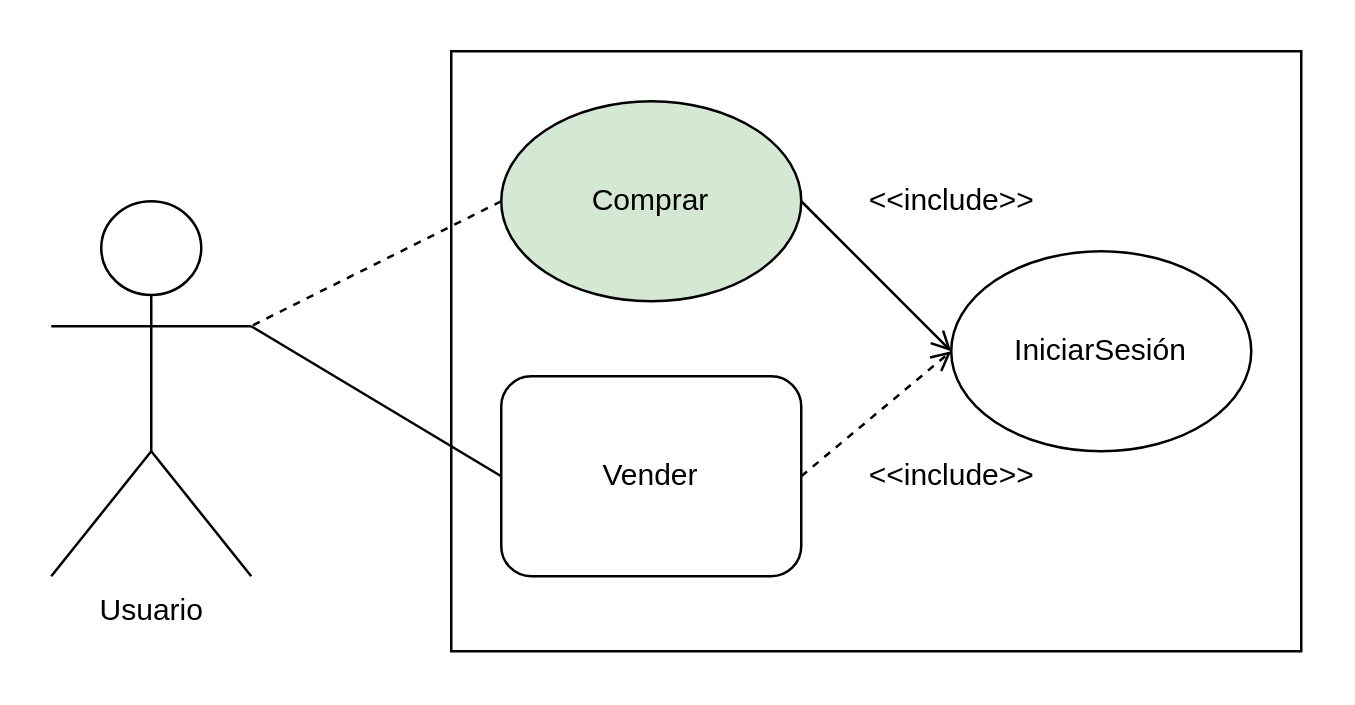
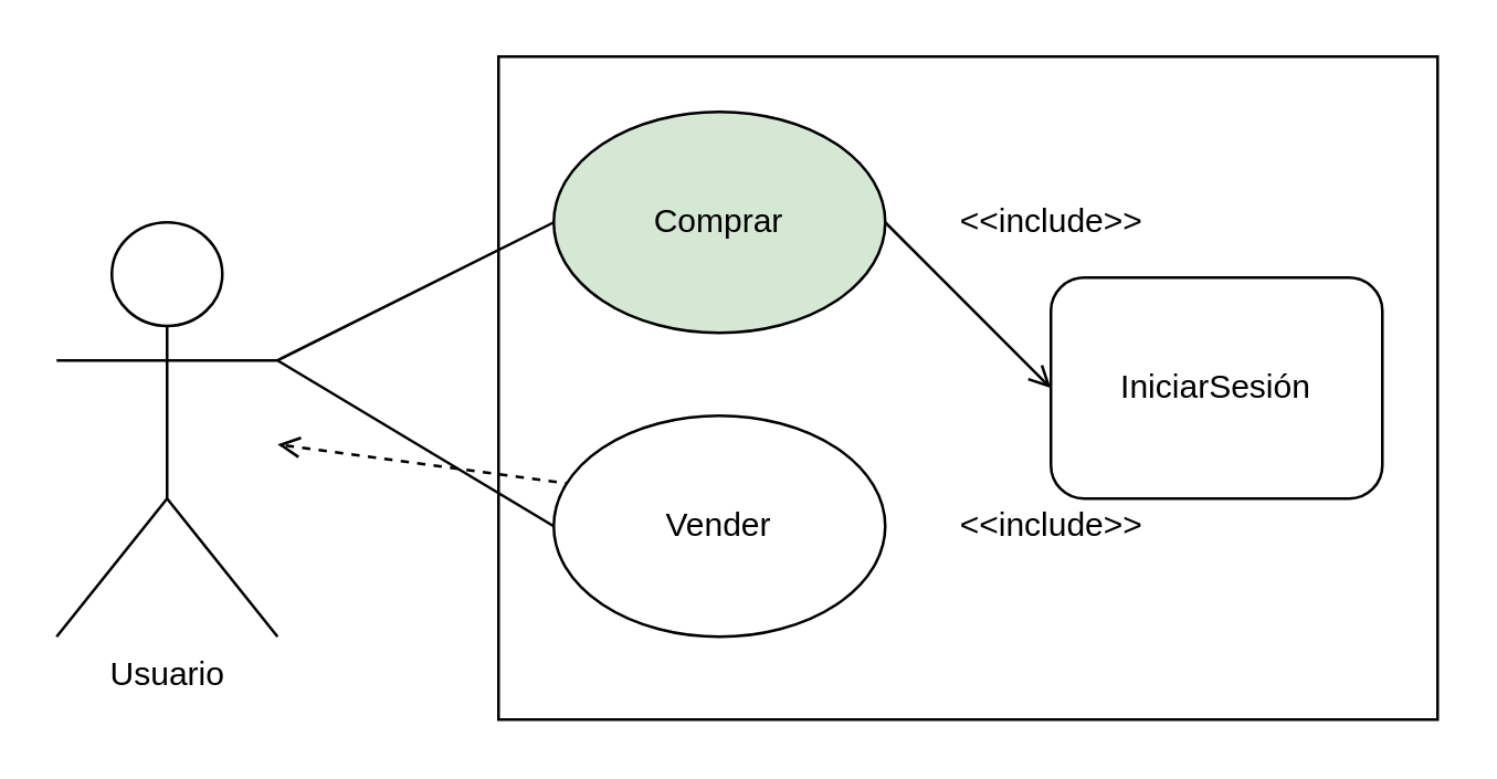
  <mxCell id="0" />
  <mxCell id="1" parent="0" />
  <mxCell id="2" value="Usuario" style="shape=umlActor;verticalLabelPosition=bottom;verticalAlign=top;html=1;outlineConnect=0;" vertex="1" parent="1"><mxGeometry x="20" y="80" width="80" height="150" as="geometry" /></mxCell>
  <mxCell id="3" value="" style="rounded=0;whiteSpace=wrap;html=1;" vertex="1" parent="1"><mxGeometry x="180" y="20" width="340" height="240" as="geometry" /></mxCell>
  <mxCell id="4" style="edgeStyle=none;rounded=0;orthogonalLoop=1;jettySize=auto;html=1;exitX=1;exitY=0.5;exitDx=0;exitDy=0;entryX=0;entryY=0.5;entryDx=0;entryDy=0;dashed=0;endArrow=open;endFill=0;" edge="1" parent="1" source="6" target="10"><mxGeometry relative="1" as="geometry" /></mxCell>
- <mxCell id="5" style="edgeStyle=none;rounded=0;orthogonalLoop=1;jettySize=auto;html=1;exitX=0;exitY=0.5;exitDx=0;exitDy=0;entryX=1;entryY=0.333;entryDx=0;entryDy=0;entryPerimeter=0;endArrow=none;endFill=0;dashed=1;" edge="1" parent="1" source="6" target="2"><mxGeometry relative="1" as="geometry" /></mxCell>
+ <mxCell id="5" style="edgeStyle=none;rounded=0;orthogonalLoop=1;jettySize=auto;html=1;exitX=0;exitY=0.5;exitDx=0;exitDy=0;entryX=1;entryY=0.333;entryDx=0;entryDy=0;entryPerimeter=0;endArrow=none;endFill=0;" edge="1" parent="1" source="6" target="2"><mxGeometry relative="1" as="geometry" /></mxCell>
  <mxCell id="6" value="Comprar" style="ellipse;whiteSpace=wrap;html=1;fillColor=#d5e8d4;" vertex="1" parent="1"><mxGeometry x="200" y="40" width="120" height="80" as="geometry" /></mxCell>
- <mxCell id="7" style="edgeStyle=none;rounded=0;orthogonalLoop=1;jettySize=auto;html=1;exitX=1;exitY=0.5;exitDx=0;exitDy=0;entryX=0;entryY=0.5;entryDx=0;entryDy=0;dashed=1;endArrow=open;endFill=0;" edge="1" parent="1" source="9" target="10"><mxGeometry relative="1" as="geometry" /></mxCell>
+ <mxCell id="7" style="edgeStyle=none;rounded=0;orthogonalLoop=1;jettySize=auto;html=1;exitX=1;exitY=0.5;exitDx=0;exitDy=0;dashed=1;endArrow=open;endFill=0;" edge="1" parent="1" source="9" target="2"><mxGeometry relative="1" as="geometry" /></mxCell>
  <mxCell id="8" style="edgeStyle=none;rounded=0;orthogonalLoop=1;jettySize=auto;html=1;exitX=0;exitY=0.5;exitDx=0;exitDy=0;endArrow=none;endFill=0;" edge="1" parent="1" source="9"><mxGeometry relative="1" as="geometry"><mxPoint x="100" y="130" as="targetPoint" /></mxGeometry></mxCell>
- <mxCell id="9" value="Vender" style="whiteSpace=wrap;html=1;rounded=1;" vertex="1" parent="1"><mxGeometry x="200" y="150" width="120" height="80" as="geometry" /></mxCell>
- <mxCell id="10" value="IniciarSesión" style="ellipse;whiteSpace=wrap;html=1;" vertex="1" parent="1"><mxGeometry x="380" y="100" width="120" height="80" as="geometry" /></mxCell>
+ <mxCell id="9" value="Vender" style="ellipse;whiteSpace=wrap;html=1;" vertex="1" parent="1"><mxGeometry x="200" y="150" width="120" height="80" as="geometry" /></mxCell>
+ <mxCell id="10" value="IniciarSesión" style="whiteSpace=wrap;html=1;rounded=1;" vertex="1" parent="1"><mxGeometry x="380" y="100" width="120" height="80" as="geometry" /></mxCell>
  <mxCell id="11" value="&amp;lt;&amp;lt;include&amp;gt;&amp;gt;" style="text;html=1;align=center;verticalAlign=middle;resizable=0;points=[];autosize=1;strokeColor=none;fillColor=none;" vertex="1" parent="1"><mxGeometry x="340" y="70" width="80" height="20" as="geometry" /></mxCell>
  <mxCell id="12" value="&amp;lt;&amp;lt;include&amp;gt;&amp;gt;" style="text;html=1;align=center;verticalAlign=middle;resizable=0;points=[];autosize=1;strokeColor=none;fillColor=none;" vertex="1" parent="1"><mxGeometry x="340" y="180" width="80" height="20" as="geometry" /></mxCell>
